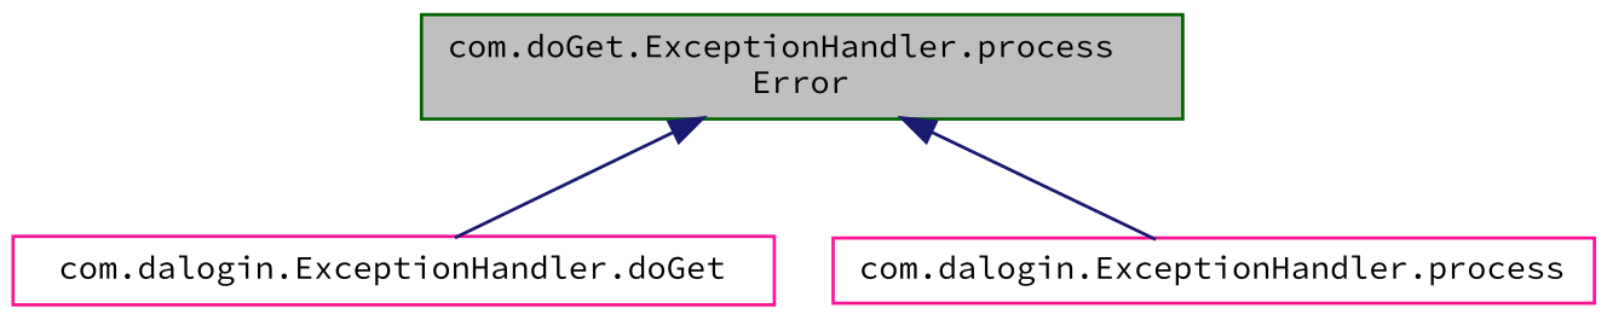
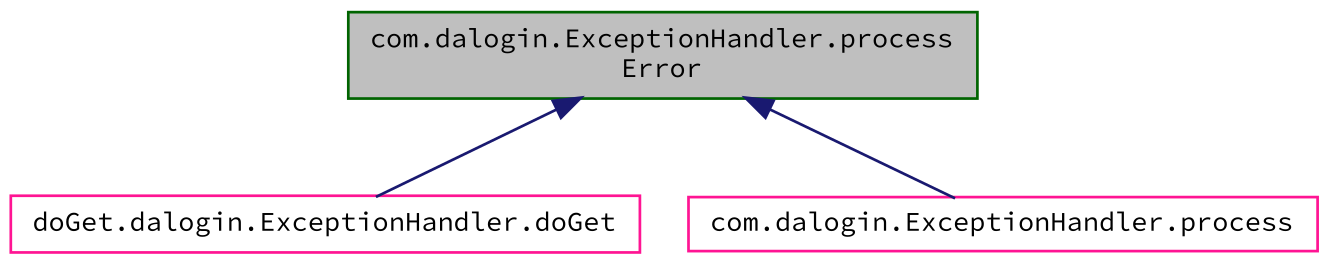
  digraph {
    fontname="Source Code Pro"
    rankdir=TB
    node [color=deeppink fillcolor=white fontname="Source Code Pro" fontsize=10 shape=record style=filled]
    edge [color=midnightblue dir=back fontname="Source Code Pro" fontsize=10 labelfontname=Helvetica labelfontsize=10 style=solid]
-   n1 [color=darkgreen fillcolor=grey75 fontcolor=black height=0.2 label="com.doGet.ExceptionHandler.process\lError" width=0.4]
-   n2 [height=0.2 label="com.dalogin.ExceptionHandler.doGet" width=0.4]
+   n1 [color=darkgreen fillcolor=grey75 fontcolor=black height=0.2 label="com.dalogin.ExceptionHandler.process\lError" width=0.4]
+   n2 [height=0.2 label="doGet.dalogin.ExceptionHandler.doGet" width=0.4]
    n3 [height=0.2 label="com.dalogin.ExceptionHandler.process" width=0.4]
    n1 -> n2
    n1 -> n3
  }
